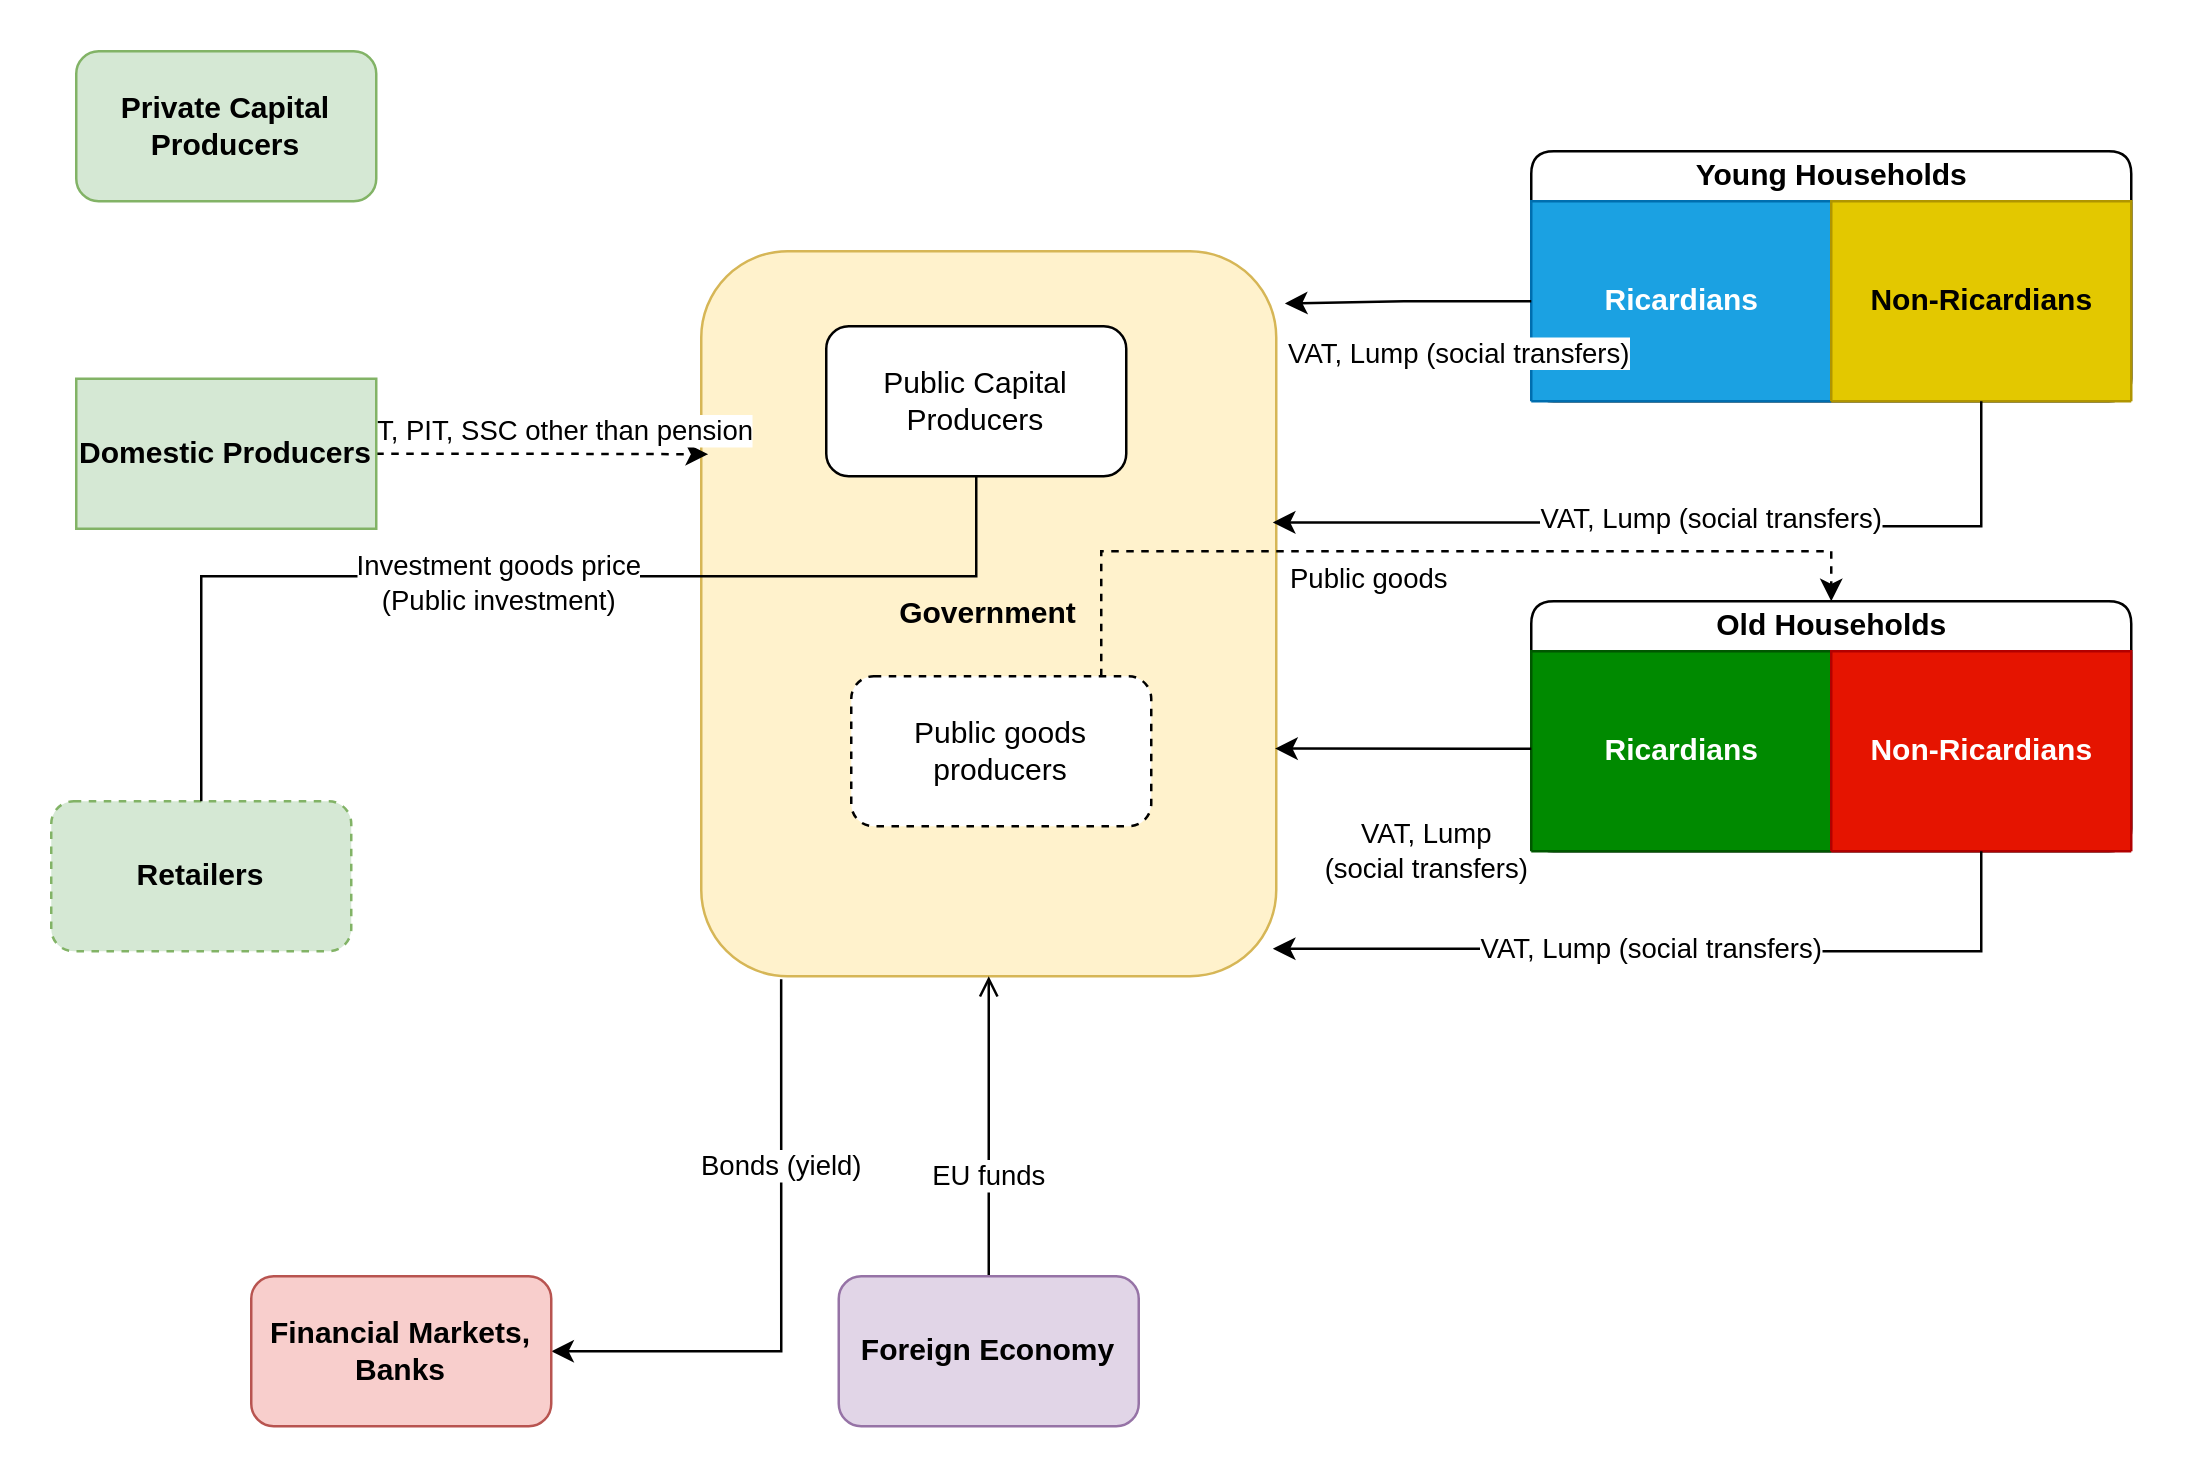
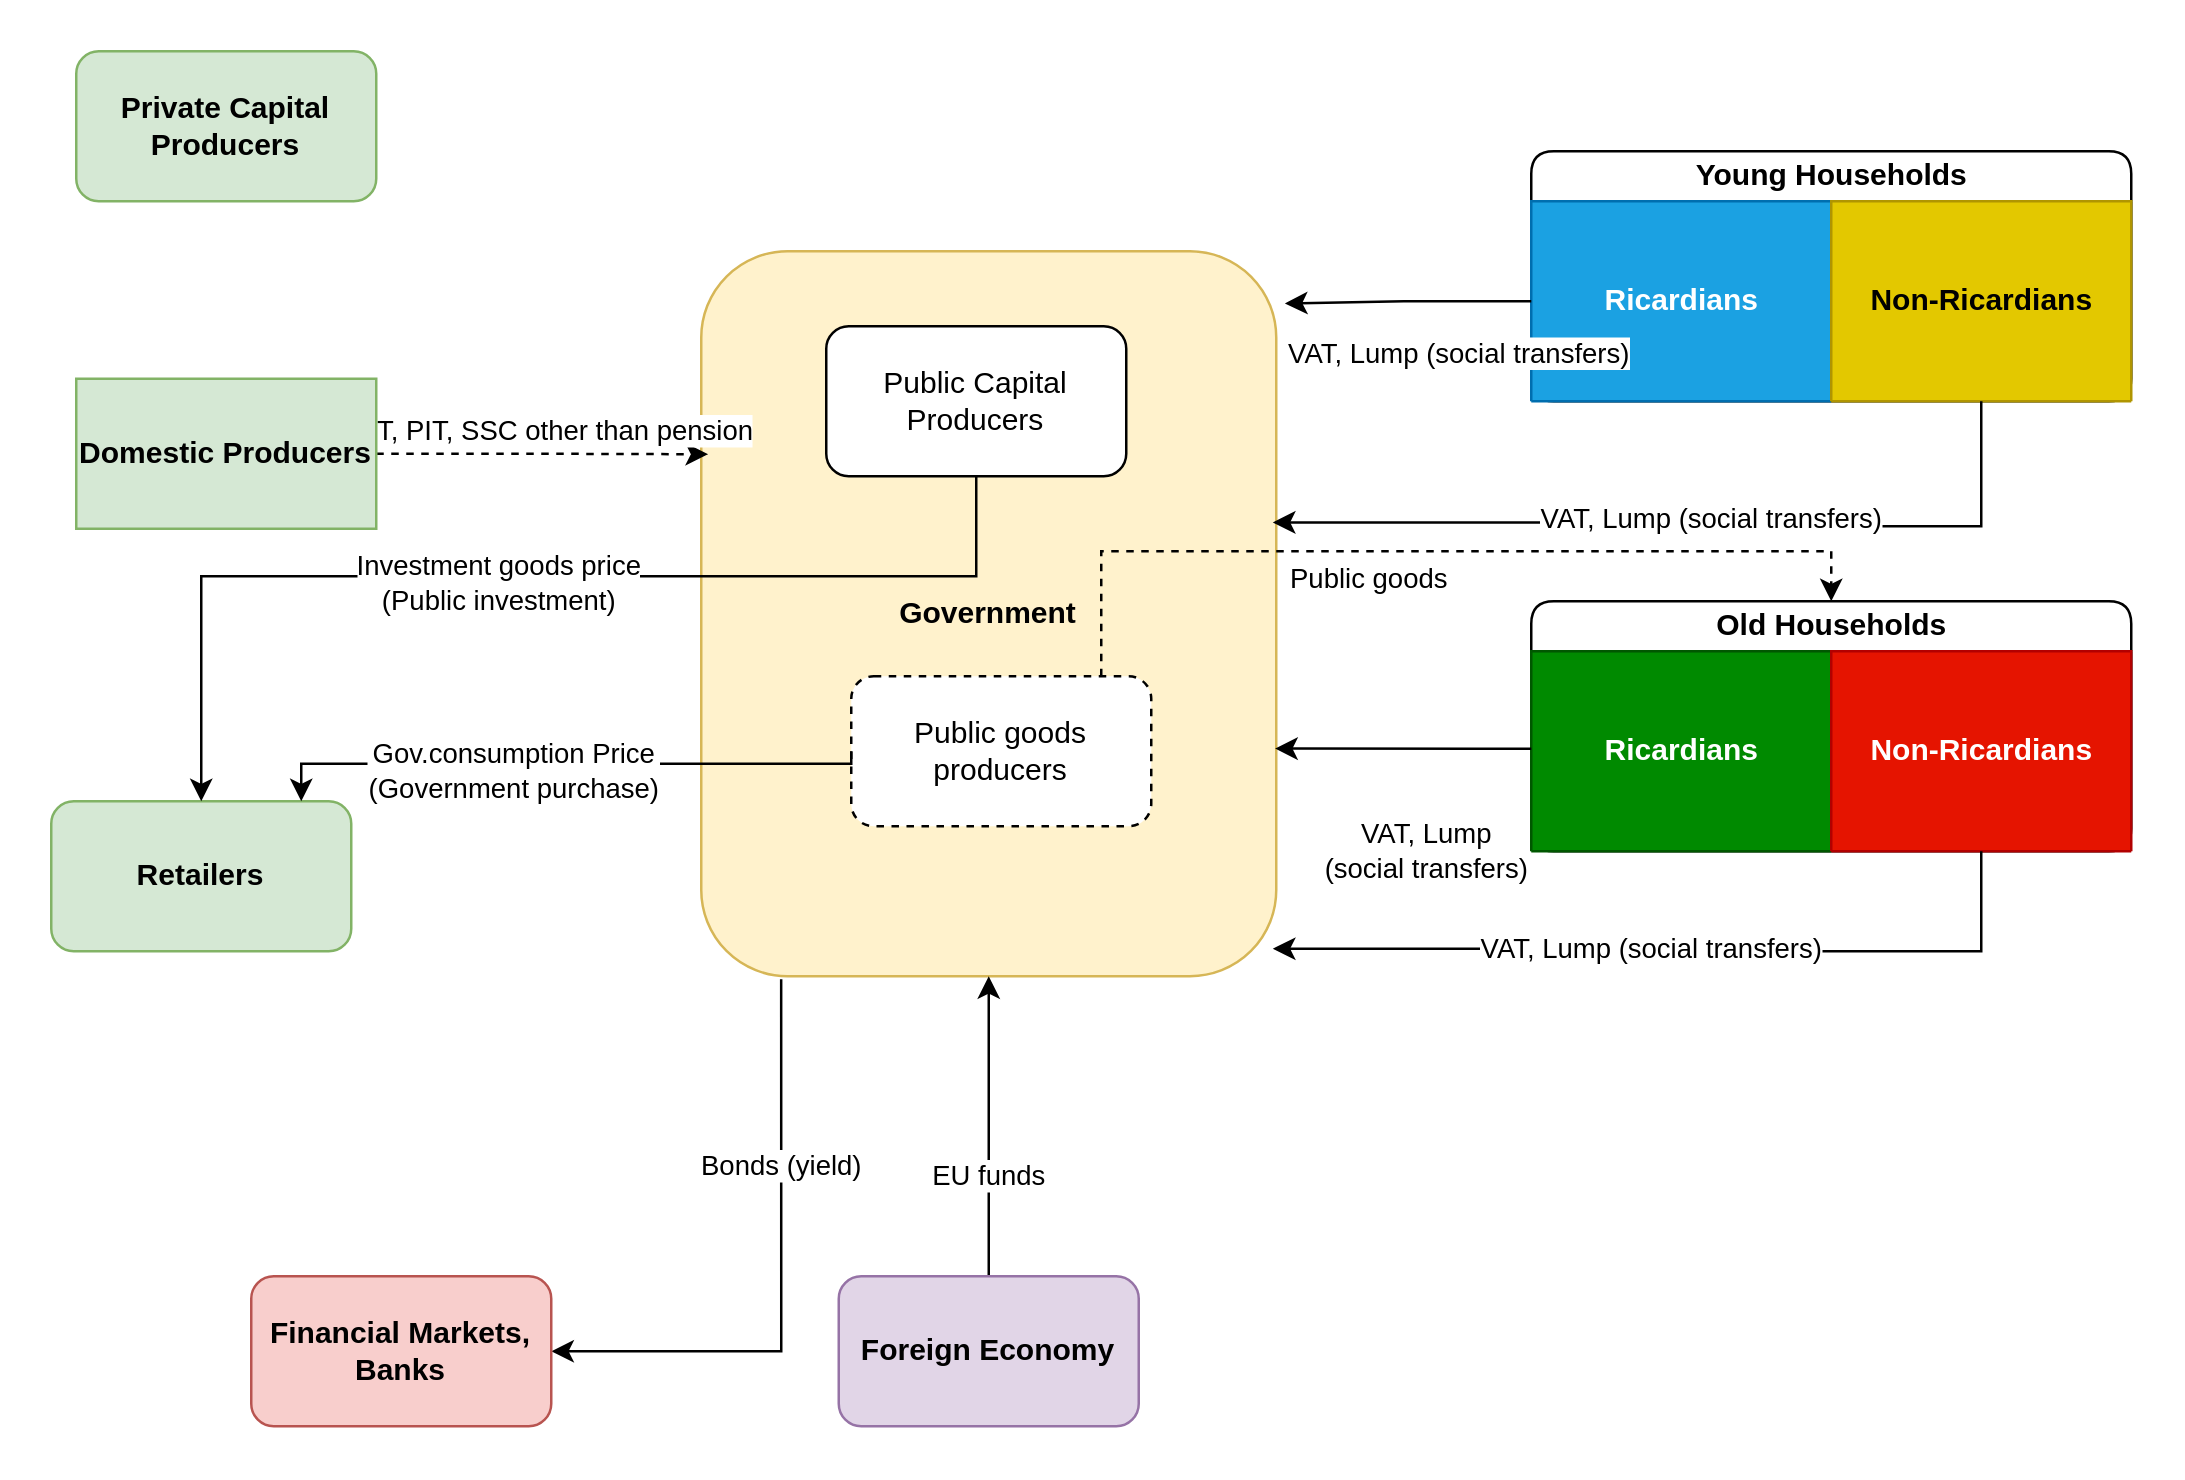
  <mxCell id="0" />
  <mxCell id="1" parent="0" />
- <mxCell id="2" value="Retailers" style="rounded=1;whiteSpace=wrap;html=1;fillColor=#d5e8d4;strokeColor=#82b366;fontStyle=1;dashed=1;" vertex="1" parent="1"><mxGeometry x="20" y="320" width="120" height="60" as="geometry" /></mxCell>
+ <mxCell id="2" value="Retailers" style="rounded=1;whiteSpace=wrap;html=1;fillColor=#d5e8d4;strokeColor=#82b366;fontStyle=1" vertex="1" parent="1"><mxGeometry x="20" y="320" width="120" height="60" as="geometry" /></mxCell>
  <mxCell id="3" value="Government" style="rounded=1;whiteSpace=wrap;html=1;fontStyle=1;fillColor=#fff2cc;strokeColor=#d6b656;" vertex="1" parent="1"><mxGeometry x="280" y="100" width="230" height="290" as="geometry" /></mxCell>
  <mxCell id="4" value="Private Capital Producers" style="rounded=1;whiteSpace=wrap;html=1;fillColor=#d5e8d4;strokeColor=#82b366;fontStyle=1" vertex="1" parent="1"><mxGeometry x="30" y="20" width="120" height="60" as="geometry" /></mxCell>
  <mxCell id="5" style="edgeStyle=orthogonalEdgeStyle;rounded=0;orthogonalLoop=1;jettySize=auto;html=1;entryX=0.012;entryY=0.28;entryDx=0;entryDy=0;entryPerimeter=0;dashed=1;" edge="1" parent="1" source="7" target="3"><mxGeometry relative="1" as="geometry" /></mxCell>
  <mxCell id="6" value="CIT, PIT, SSC other than pension" style="edgeLabel;html=1;align=center;verticalAlign=middle;resizable=0;points=[];" vertex="1" connectable="0" parent="5"><mxGeometry x="-0.369" y="-4" relative="1" as="geometry"><mxPoint x="27" y="-14" as="offset" /></mxGeometry></mxCell>
  <mxCell id="7" value="Domestic Producers" style="whiteSpace=wrap;html=1;fillColor=#d5e8d4;strokeColor=#82b366;fontStyle=1;rounded=0;" vertex="1" parent="1"><mxGeometry x="30" y="151" width="120" height="60" as="geometry" /></mxCell>
  <mxCell id="8" value="Young Households" style="swimlane;childLayout=stackLayout;resizeParent=1;resizeParentMax=0;startSize=20;html=1;rounded=1;swimlaneLine=0;" vertex="1" parent="1"><mxGeometry x="612" y="60" width="240" height="100" as="geometry" /></mxCell>
  <mxCell id="9" value="Ricardians" style="swimlane;startSize=230;html=1;rounded=1;glass=0;shadow=0;fillColor=#1ba1e2;strokeColor=#006EAF;fontColor=#ffffff;" vertex="1" parent="8"><mxGeometry y="20" width="120" height="80" as="geometry" /></mxCell>
  <mxCell id="10" value="Non-Ricardians" style="swimlane;startSize=230;html=1;rounded=1;fillColor=#e3c800;fontColor=#000000;strokeColor=#B09500;" vertex="1" parent="8"><mxGeometry x="120" y="20" width="120" height="80" as="geometry" /></mxCell>
  <mxCell id="11" value="Old Households" style="swimlane;childLayout=stackLayout;resizeParent=1;resizeParentMax=0;startSize=20;html=1;rounded=1;swimlaneLine=0;" vertex="1" parent="1"><mxGeometry x="612" y="240" width="240" height="100" as="geometry" /></mxCell>
  <mxCell id="12" value="Ricardians" style="swimlane;startSize=230;html=1;rounded=1;fillColor=#008a00;fontColor=#ffffff;strokeColor=#005700;" vertex="1" parent="11"><mxGeometry y="20" width="120" height="80" as="geometry" /></mxCell>
  <mxCell id="13" value="Non-Ricardians" style="swimlane;startSize=230;html=1;rounded=1;fillColor=#e51400;fontColor=#ffffff;strokeColor=#B20000;" vertex="1" parent="11"><mxGeometry x="120" y="20" width="120" height="80" as="geometry" /></mxCell>
  <mxCell id="14" style="edgeStyle=orthogonalEdgeStyle;rounded=0;orthogonalLoop=1;jettySize=auto;html=1;entryX=1.015;entryY=0.072;entryDx=0;entryDy=0;entryPerimeter=0;" edge="1" parent="1" source="9" target="3"><mxGeometry relative="1" as="geometry" /></mxCell>
  <mxCell id="15" value="VAT, Lump (social transfers)" style="edgeLabel;html=1;align=center;verticalAlign=middle;resizable=0;points=[];" vertex="1" connectable="0" parent="14"><mxGeometry x="-0.242" y="-3" relative="1" as="geometry"><mxPoint x="8" y="23" as="offset" /></mxGeometry></mxCell>
  <mxCell id="16" style="edgeStyle=orthogonalEdgeStyle;rounded=0;orthogonalLoop=1;jettySize=auto;html=1;exitX=0.5;exitY=1;exitDx=0;exitDy=0;entryX=0.994;entryY=0.374;entryDx=0;entryDy=0;entryPerimeter=0;" edge="1" parent="1" source="10" target="3"><mxGeometry relative="1" as="geometry"><mxPoint x="792" y="170" as="sourcePoint" /><mxPoint x="510" y="200" as="targetPoint" /><Array as="points"><mxPoint x="792" y="210" /><mxPoint x="660" y="210" /><mxPoint x="660" y="209" /></Array></mxGeometry></mxCell>
  <mxCell id="17" value="VAT, Lump (social transfers)" style="edgeLabel;html=1;align=center;verticalAlign=middle;resizable=0;points=[];" vertex="1" connectable="0" parent="16"><mxGeometry x="-0.048" y="-4" relative="1" as="geometry"><mxPoint as="offset" /></mxGeometry></mxCell>
  <mxCell id="18" value="VAT, Lump &lt;br&gt;(social transfers)" style="edgeStyle=orthogonalEdgeStyle;rounded=0;orthogonalLoop=1;jettySize=auto;html=1;entryX=0.998;entryY=0.686;entryDx=0;entryDy=0;entryPerimeter=0;" edge="1" parent="1" source="12" target="3"><mxGeometry x="-0.181" y="41" relative="1" as="geometry"><Array as="points"><mxPoint x="590" y="299" /><mxPoint x="590" y="299" /></Array><mxPoint as="offset" /></mxGeometry></mxCell>
- <mxCell id="19" style="edgeStyle=orthogonalEdgeStyle;rounded=0;orthogonalLoop=1;jettySize=auto;html=1;entryX=0.5;entryY=1;entryDx=0;entryDy=0;endArrow=open;" edge="1" parent="1" source="21" target="3"><mxGeometry relative="1" as="geometry" /></mxCell>
+ <mxCell id="19" style="edgeStyle=orthogonalEdgeStyle;rounded=0;orthogonalLoop=1;jettySize=auto;html=1;entryX=0.5;entryY=1;entryDx=0;entryDy=0;" edge="1" parent="1" source="21" target="3"><mxGeometry relative="1" as="geometry" /></mxCell>
  <mxCell id="20" value="EU funds" style="edgeLabel;html=1;align=center;verticalAlign=middle;resizable=0;points=[];" vertex="1" connectable="0" parent="19"><mxGeometry x="-0.322" y="1" relative="1" as="geometry"><mxPoint as="offset" /></mxGeometry></mxCell>
  <mxCell id="21" value="Foreign Economy" style="rounded=1;whiteSpace=wrap;html=1;fontStyle=1;fillColor=#e1d5e7;strokeColor=#9673a6;" vertex="1" parent="1"><mxGeometry x="335" y="510" width="120" height="60" as="geometry" /></mxCell>
  <mxCell id="22" style="edgeStyle=orthogonalEdgeStyle;rounded=0;orthogonalLoop=1;jettySize=auto;html=1;entryX=0.994;entryY=0.962;entryDx=0;entryDy=0;entryPerimeter=0;" edge="1" parent="1" source="13" target="3"><mxGeometry relative="1" as="geometry"><Array as="points"><mxPoint x="792" y="380" /><mxPoint x="621" y="380" /></Array></mxGeometry></mxCell>
  <mxCell id="23" value="VAT, Lump (social transfers)" style="edgeLabel;html=1;align=center;verticalAlign=middle;resizable=0;points=[];" vertex="1" connectable="0" parent="22"><mxGeometry x="0.65" y="4" relative="1" as="geometry"><mxPoint x="95" y="-4" as="offset" /></mxGeometry></mxCell>
  <mxCell id="24" style="edgeStyle=orthogonalEdgeStyle;rounded=0;orthogonalLoop=1;jettySize=auto;html=1;entryX=0.5;entryY=0;entryDx=0;entryDy=0;dashed=1;" edge="1" parent="1" source="26" target="11"><mxGeometry relative="1" as="geometry"><Array as="points"><mxPoint x="440" y="220" /><mxPoint x="732" y="220" /></Array></mxGeometry></mxCell>
  <mxCell id="25" value="Public goods" style="edgeLabel;html=1;align=center;verticalAlign=middle;resizable=0;points=[];" vertex="1" connectable="0" parent="24"><mxGeometry x="-0.308" y="2" relative="1" as="geometry"><mxPoint x="31" y="12" as="offset" /></mxGeometry></mxCell>
  <mxCell id="26" value="Public goods producers" style="rounded=1;whiteSpace=wrap;html=1;dashed=1;" vertex="1" parent="1"><mxGeometry x="340" y="270" width="120" height="60" as="geometry" /></mxCell>
- <mxCell id="27" style="edgeStyle=orthogonalEdgeStyle;rounded=0;orthogonalLoop=1;jettySize=auto;html=1;endArrow=none;" edge="1" parent="1" source="29" target="2"><mxGeometry relative="1" as="geometry"><Array as="points"><mxPoint x="390" y="230" /><mxPoint x="80" y="230" /></Array></mxGeometry></mxCell>
+ <mxCell id="27" style="edgeStyle=orthogonalEdgeStyle;rounded=0;orthogonalLoop=1;jettySize=auto;html=1;" edge="1" parent="1" source="29" target="2"><mxGeometry relative="1" as="geometry"><Array as="points"><mxPoint x="390" y="230" /><mxPoint x="80" y="230" /></Array></mxGeometry></mxCell>
  <mxCell id="28" value="Investment goods price &lt;br&gt;(Public investment)" style="edgeLabel;html=1;align=center;verticalAlign=middle;resizable=0;points=[];" vertex="1" connectable="0" parent="27"><mxGeometry x="0.055" y="2" relative="1" as="geometry"><mxPoint as="offset" /></mxGeometry></mxCell>
  <mxCell id="29" value="Public Capital Producers" style="rounded=1;whiteSpace=wrap;html=1;" vertex="1" parent="1"><mxGeometry x="330" y="130" width="120" height="60" as="geometry" /></mxCell>
+ <mxCell id="30" style="edgeStyle=orthogonalEdgeStyle;rounded=0;orthogonalLoop=1;jettySize=auto;html=1;exitX=0;exitY=0.5;exitDx=0;exitDy=0;" edge="1" parent="1" source="26" target="2"><mxGeometry relative="1" as="geometry"><mxPoint x="320" y="270" as="sourcePoint" /><mxPoint x="120" y="307.53" as="targetPoint" /><Array as="points"><mxPoint x="340" y="305" /><mxPoint x="120" y="305" /></Array></mxGeometry></mxCell>
+ <mxCell id="31" value="Text" style="edgeLabel;html=1;align=center;verticalAlign=middle;resizable=0;points=[];" vertex="1" connectable="0" parent="30"><mxGeometry x="0.174" y="-1" relative="1" as="geometry"><mxPoint as="offset" /></mxGeometry></mxCell>
+ <mxCell id="32" value="Gov.consumption Price&lt;br&gt;(Government purchase)" style="edgeLabel;html=1;align=center;verticalAlign=middle;resizable=0;points=[];" vertex="1" connectable="0" parent="30"><mxGeometry x="0.174" y="2" relative="1" as="geometry"><mxPoint as="offset" /></mxGeometry></mxCell>
  <mxCell id="33" style="edgeStyle=orthogonalEdgeStyle;rounded=0;orthogonalLoop=1;jettySize=auto;html=1;entryX=0.139;entryY=1.004;entryDx=0;entryDy=0;entryPerimeter=0;endArrow=none;endFill=0;startArrow=classic;startFill=1;" edge="1" parent="1" source="35" target="3"><mxGeometry relative="1" as="geometry" /></mxCell>
  <mxCell id="34" value="Bonds (yield)" style="edgeLabel;html=1;align=center;verticalAlign=middle;resizable=0;points=[];" vertex="1" connectable="0" parent="33"><mxGeometry x="0.383" relative="1" as="geometry"><mxPoint as="offset" /></mxGeometry></mxCell>
  <mxCell id="35" value="Financial Markets, Banks" style="rounded=1;whiteSpace=wrap;html=1;fillColor=#f8cecc;strokeColor=#b85450;fontStyle=1" vertex="1" parent="1"><mxGeometry x="100" y="510" width="120" height="60" as="geometry" /></mxCell>
